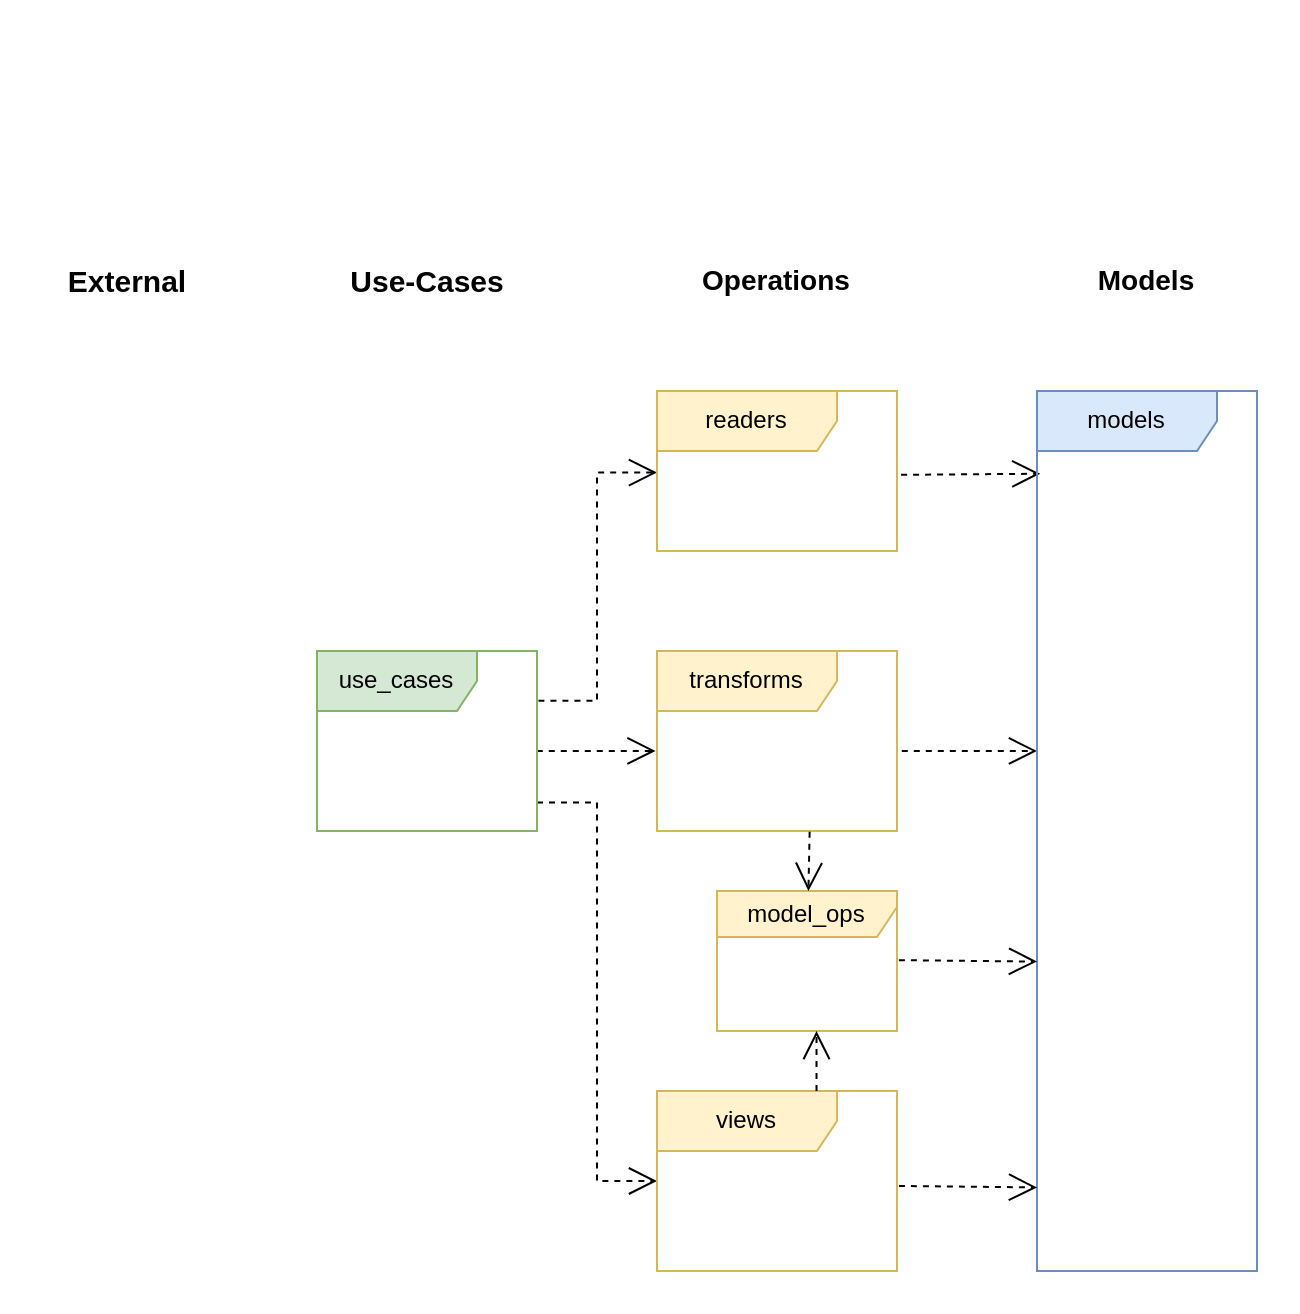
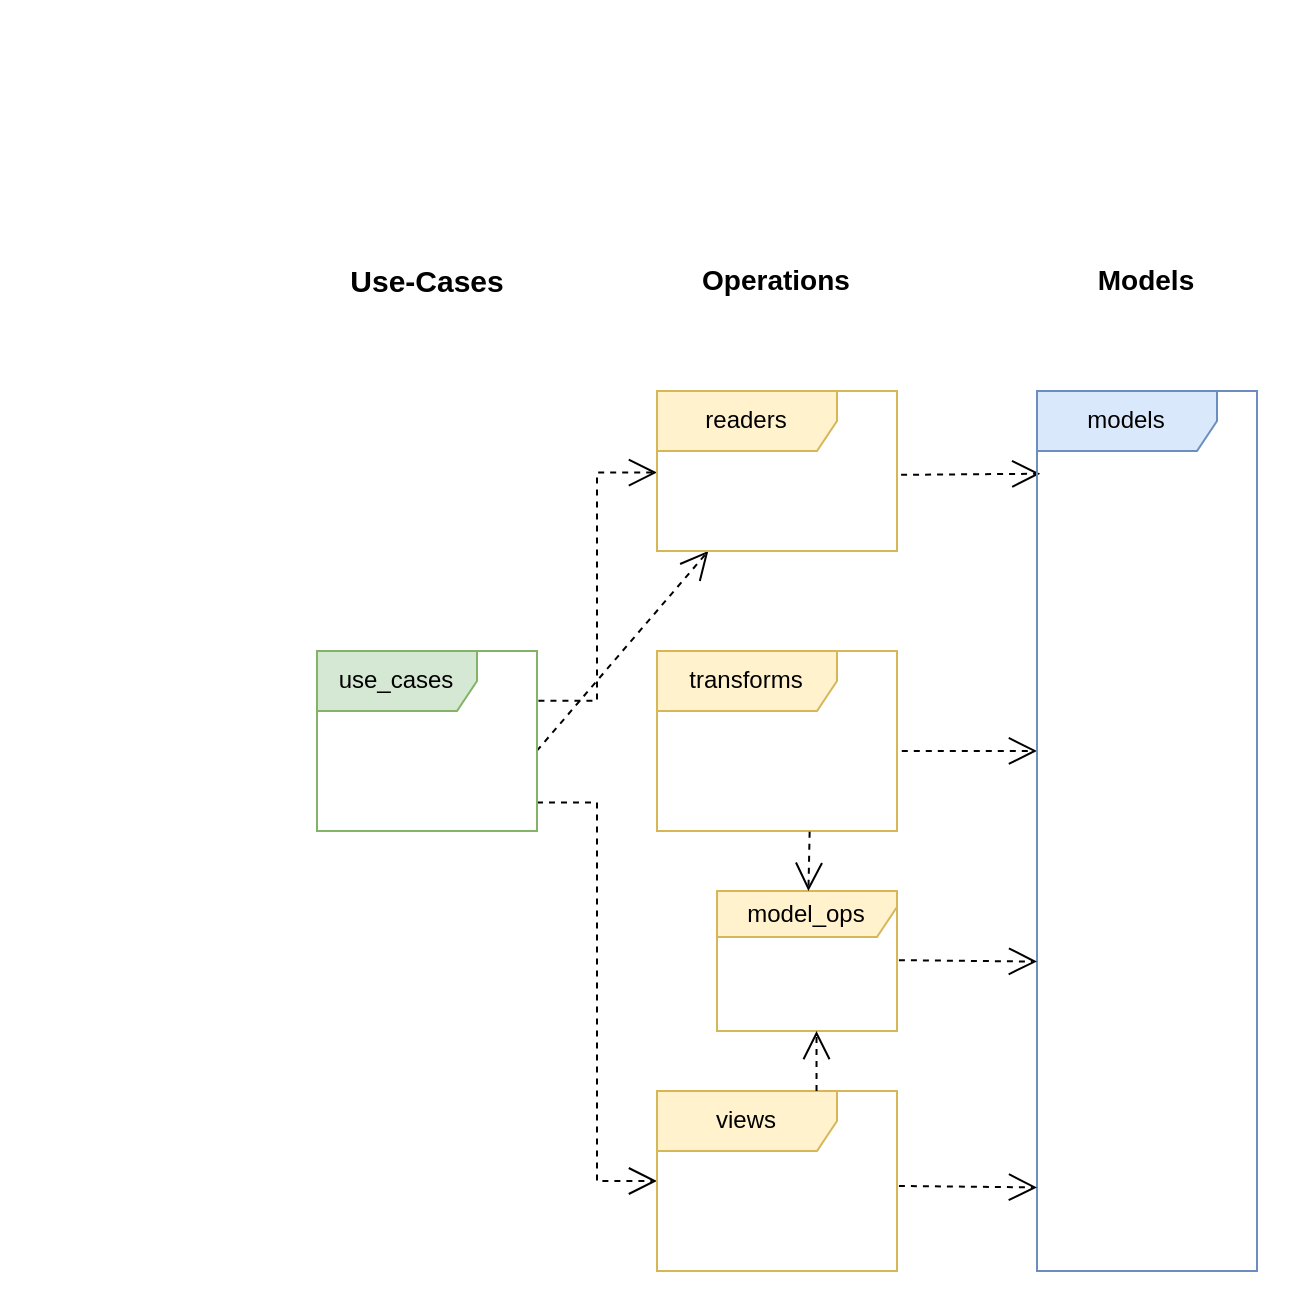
  <mxCell id="0" />
  <mxCell id="1" parent="0" />
  <mxCell id="2" value="" style="endArrow=open;endSize=12;dashed=1;html=1;rounded=0;entryX=0;entryY=0.51;entryDx=0;entryDy=0;edgeStyle=elbowEdgeStyle;exitX=0.998;exitY=0.114;exitDx=0;exitDy=0;exitPerimeter=0;entryPerimeter=0;" parent="1" target="13" edge="1"><mxGeometry x="-0.369" width="160" relative="1" as="geometry"><mxPoint x="268.72" y="349.928" as="sourcePoint" /><mxPoint x="350.5" y="201" as="targetPoint" /><Array as="points"><mxPoint x="298" y="305" /><mxPoint x="298" y="95" /><mxPoint x="298" y="275" /><mxPoint x="298" y="275" /><mxPoint x="298" y="285" /><mxPoint x="298" y="278" /><mxPoint x="298" y="275" /><mxPoint x="298" y="135" /><mxPoint x="288" y="135" /><mxPoint x="272.86" y="20.72" /></Array><mxPoint as="offset" /></mxGeometry></mxCell>
  <mxCell id="3" value="" style="endArrow=open;endSize=12;dashed=1;html=1;rounded=0;entryX=0.015;entryY=0.094;entryDx=0;entryDy=0;entryPerimeter=0;exitX=1.017;exitY=0.524;exitDx=0;exitDy=0;exitPerimeter=0;" parent="1" source="13" target="11" edge="1"><mxGeometry x="-0.035" width="160" relative="1" as="geometry"><mxPoint x="458" y="236" as="sourcePoint" /><mxPoint x="598" y="275" as="targetPoint" /><mxPoint as="offset" /></mxGeometry></mxCell>
- <mxCell id="4" value="" style="endArrow=open;endSize=12;dashed=1;html=1;rounded=0;entryX=-0.006;entryY=0.555;entryDx=0;entryDy=0;entryPerimeter=0;exitX=0.999;exitY=0.555;exitDx=0;exitDy=0;exitPerimeter=0;" parent="1" source="10" target="15" edge="1"><mxGeometry x="0.048" y="-36" width="160" relative="1" as="geometry"><mxPoint x="268.86" y="369.012" as="sourcePoint" /><mxPoint x="356.67" y="368.858" as="targetPoint" /><mxPoint as="offset" /></mxGeometry></mxCell>
+ <mxCell id="4" value="" style="endArrow=open;endSize=12;dashed=1;html=1;rounded=0;exitX=0.999;exitY=0.555;exitDx=0;exitDy=0;exitPerimeter=0;" parent="1" source="10" target="13" edge="1"><mxGeometry x="0.048" y="-36" width="160" relative="1" as="geometry"><mxPoint x="268.86" y="369.012" as="sourcePoint" /><mxPoint x="356.67" y="368.858" as="targetPoint" /><mxPoint as="offset" /></mxGeometry></mxCell>
  <mxCell id="5" value="" style="endArrow=open;endSize=12;dashed=1;html=1;rounded=0;edgeStyle=elbowEdgeStyle;exitX=1;exitY=0.841;exitDx=0;exitDy=0;exitPerimeter=0;" parent="1" source="10" target="12" edge="1"><mxGeometry x="-0.567" width="160" relative="1" as="geometry"><mxPoint x="268.02" y="389.084" as="sourcePoint" /><mxPoint x="350.5" y="744.332" as="targetPoint" /><Array as="points"><mxPoint x="298" y="505" /><mxPoint x="298" y="485" /><mxPoint x="298" y="495" /><mxPoint x="298" y="555" /></Array><mxPoint as="offset" /></mxGeometry></mxCell>
  <mxCell id="6" value="" style="endArrow=open;endSize=12;dashed=1;html=1;rounded=0;entryX=0;entryY=0.409;entryDx=0;entryDy=0;entryPerimeter=0;exitX=1.02;exitY=0.556;exitDx=0;exitDy=0;exitPerimeter=0;" parent="1" source="15" target="11" edge="1"><mxGeometry x="-0.035" width="160" relative="1" as="geometry"><mxPoint x="458" y="359.99" as="sourcePoint" /><mxPoint x="648" y="359.83" as="targetPoint" /><mxPoint as="offset" /></mxGeometry></mxCell>
  <mxCell id="7" value="Operations" style="text;html=1;strokeColor=none;fillColor=none;align=center;verticalAlign=middle;whiteSpace=wrap;rounded=0;fontSize=14;fontStyle=1" parent="1" vertex="1"><mxGeometry x="358" y="125" width="60" height="30" as="geometry" /></mxCell>
  <mxCell id="8" value="Models" style="text;html=1;strokeColor=none;fillColor=none;align=center;verticalAlign=middle;whiteSpace=wrap;rounded=0;fontSize=14;fontStyle=1" parent="1" vertex="1"><mxGeometry x="543" y="125" width="60" height="30" as="geometry" /></mxCell>
  <mxCell id="9" value="Use-Cases" style="text;html=1;strokeColor=none;fillColor=none;align=center;verticalAlign=middle;whiteSpace=wrap;rounded=0;fontSize=15;fontStyle=1" parent="1" vertex="1"><mxGeometry x="170.5" y="125" width="85" height="30" as="geometry" /></mxCell>
  <mxCell id="10" value="use_cases" style="shape=umlFrame;whiteSpace=wrap;html=1;width=80;height=30;fillColor=#d5e8d4;strokeColor=#82b366;" parent="1" vertex="1"><mxGeometry x="158" y="325" width="110" height="90" as="geometry" /></mxCell>
  <mxCell id="11" value="models" style="shape=umlFrame;whiteSpace=wrap;html=1;width=90;height=30;fillColor=#dae8fc;strokeColor=#6c8ebf;" parent="1" vertex="1"><mxGeometry x="518" y="195" width="110" height="440" as="geometry" /></mxCell>
  <mxCell id="12" value="views" style="shape=umlFrame;whiteSpace=wrap;html=1;width=90;height=30;fillColor=#fff2cc;strokeColor=#d6b656;" parent="1" vertex="1"><mxGeometry x="328" y="545" width="120" height="90" as="geometry" /></mxCell>
  <mxCell id="13" value="readers" style="shape=umlFrame;whiteSpace=wrap;html=1;width=90;height=30;fillColor=#fff2cc;strokeColor=#d6b656;" parent="1" vertex="1"><mxGeometry x="328" y="195" width="120" height="80" as="geometry" /></mxCell>
  <mxCell id="14" value="model_ops" style="shape=umlFrame;whiteSpace=wrap;html=1;width=100;height=23;fillColor=#fff2cc;strokeColor=#d6b656;" parent="1" vertex="1"><mxGeometry x="358" y="445" width="90" height="70" as="geometry" /></mxCell>
  <mxCell id="15" value="transforms" style="shape=umlFrame;whiteSpace=wrap;html=1;width=90;height=30;fillColor=#fff2cc;strokeColor=#d6b656;" parent="1" vertex="1"><mxGeometry x="328" y="325" width="120" height="90" as="geometry" /></mxCell>
- <mxCell id="16" value="External" style="text;html=1;strokeColor=none;fillColor=none;align=center;verticalAlign=middle;whiteSpace=wrap;rounded=0;fontSize=15;fontStyle=1" parent="1" vertex="1"><mxGeometry x="20.5" y="125" width="85" height="30" as="geometry" /></mxCell>
  <mxCell id="17" value="" style="endArrow=open;endSize=12;dashed=1;html=1;rounded=0;exitX=0.636;exitY=1.004;exitDx=0;exitDy=0;exitPerimeter=0;" edge="1" parent="1" source="15" target="14"><mxGeometry x="-0.567" width="160" relative="1" as="geometry"><mxPoint x="408" y="415" as="sourcePoint" /><mxPoint x="428" y="614.31" as="targetPoint" /><mxPoint as="offset" /></mxGeometry></mxCell>
  <mxCell id="18" value="" style="endArrow=open;endSize=12;dashed=1;html=1;rounded=0;" edge="1" parent="1"><mxGeometry x="-0.567" width="160" relative="1" as="geometry"><mxPoint x="407.76" y="545" as="sourcePoint" /><mxPoint x="407.76" y="515" as="targetPoint" /><mxPoint as="offset" /></mxGeometry></mxCell>
  <mxCell id="19" value="" style="endArrow=open;endSize=12;dashed=1;html=1;rounded=0;exitX=1.008;exitY=0.386;exitDx=0;exitDy=0;exitPerimeter=0;entryX=0;entryY=0.905;entryDx=0;entryDy=0;entryPerimeter=0;" edge="1" parent="1" target="11"><mxGeometry x="-0.035" width="160" relative="1" as="geometry"><mxPoint x="448.96" y="592.5" as="sourcePoint" /><mxPoint x="508" y="593" as="targetPoint" /><mxPoint as="offset" /></mxGeometry></mxCell>
  <mxCell id="20" value="" style="endArrow=open;endSize=12;dashed=1;html=1;rounded=0;exitX=1.008;exitY=0.386;exitDx=0;exitDy=0;exitPerimeter=0;entryX=0;entryY=0.905;entryDx=0;entryDy=0;entryPerimeter=0;" edge="1" parent="1"><mxGeometry x="-0.035" width="160" relative="1" as="geometry"><mxPoint x="448.96" y="479.58" as="sourcePoint" /><mxPoint x="518" y="480.28" as="targetPoint" /><mxPoint as="offset" /></mxGeometry></mxCell>
